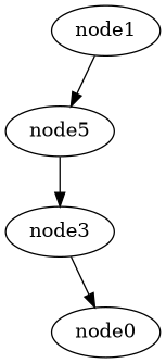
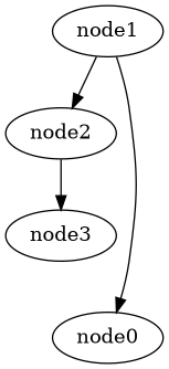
  digraph {
    node1
-   node2 [label=node5]
+   node2
    node3
    n4 [label=node0]
    node1 -> node2
    node2 -> node3
-   node3 -> n4
+   node1 -> n4
  }
